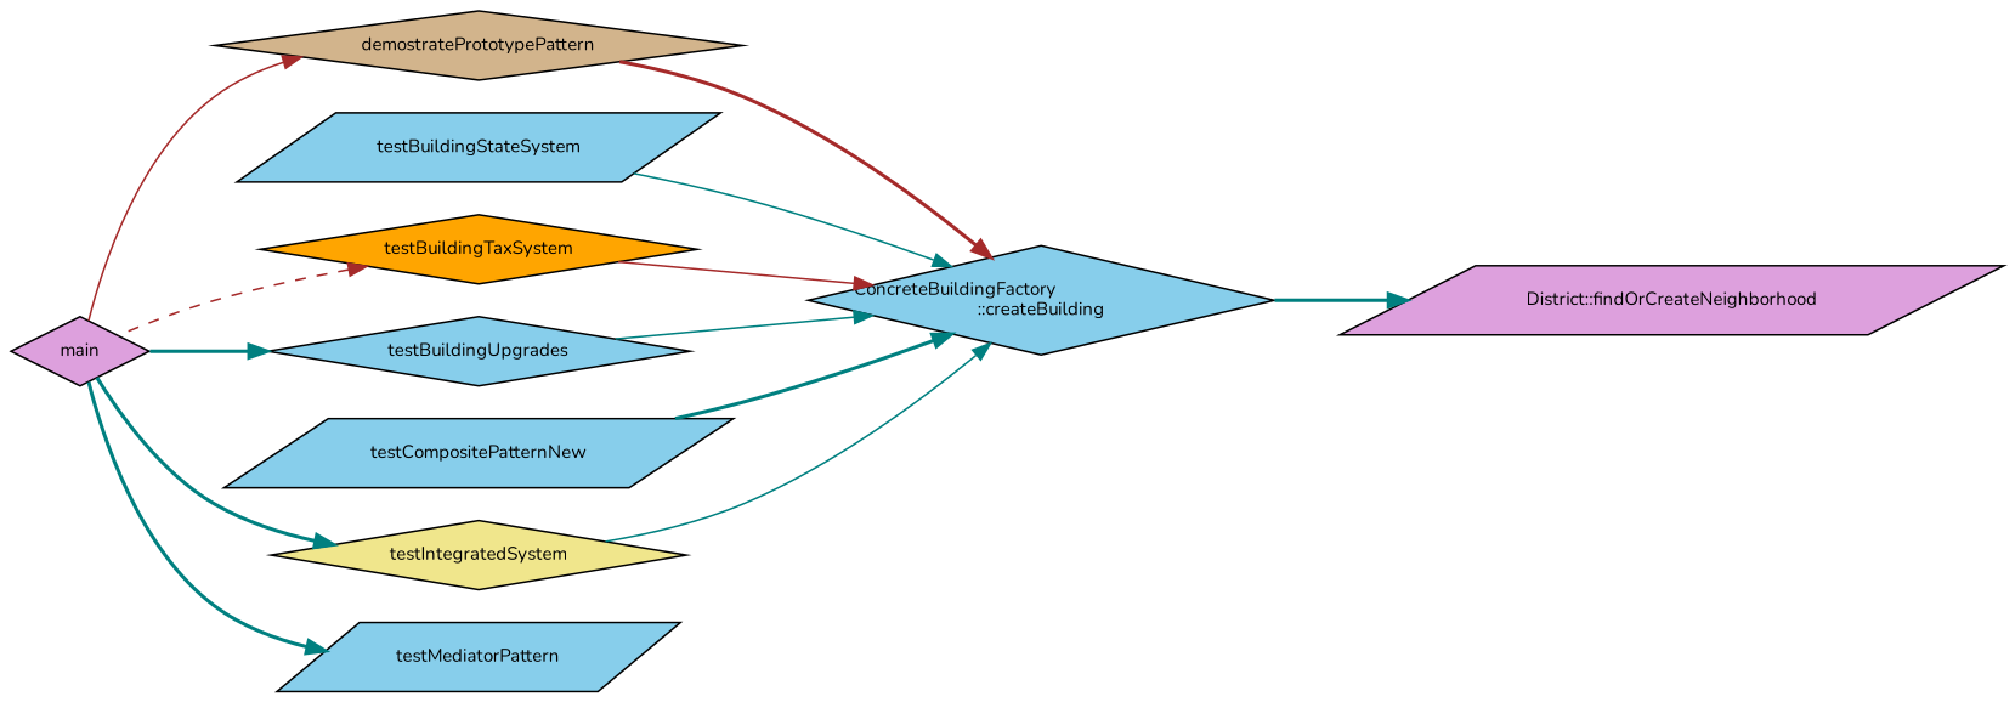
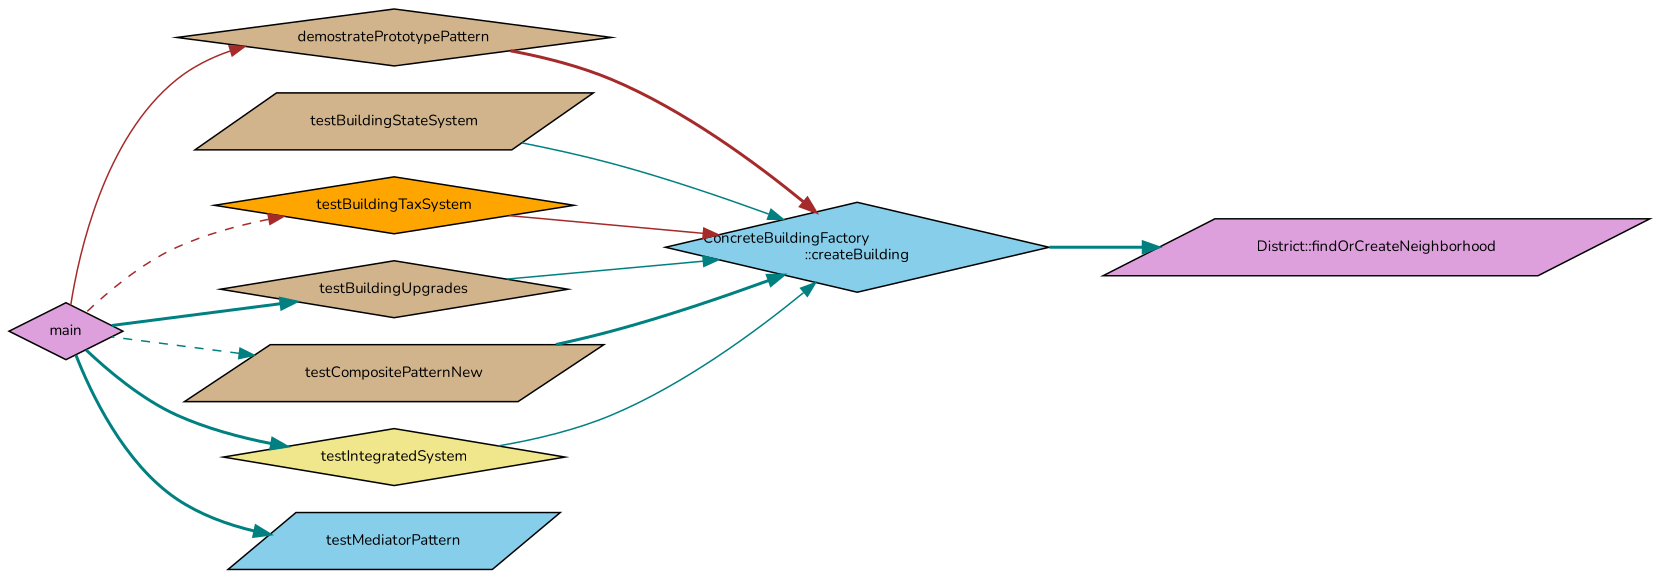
  digraph {
    fontname=Nunito
    rankdir=RL
    node [color=black fillcolor=skyblue fontname=Nunito fontsize=10 shape=diamond style=filled]
    edge [color=teal dir=back fontname=Nunito fontsize=10 labelfontname=Helvetica labelfontsize=10 style=bold]
    n1 [fillcolor=plum fontcolor=black height=0.2 label="District::findOrCreateNeighborhood" shape=parallelogram width=0.4]
    n2 [height=0.2 label="ConcreteBuildingFactory\l::createBuilding" width=0.4]
    n3 [fillcolor=tan height=0.2 label=demostratePrototypePattern width=0.4]
-   n4 [height=0.2 label=testBuildingStateSystem shape=parallelogram width=0.4]
+   n4 [fillcolor=tan height=0.2 label=testBuildingStateSystem shape=parallelogram width=0.4]
    n5 [fillcolor=orange height=0.2 label=testBuildingTaxSystem width=0.4]
-   n6 [height=0.2 label=testBuildingUpgrades width=0.4]
-   n7 [height=0.2 label=testCompositePatternNew shape=parallelogram width=0.4]
+   n6 [fillcolor=tan height=0.2 label=testBuildingUpgrades width=0.4]
+   n7 [fillcolor=tan height=0.2 label=testCompositePatternNew shape=parallelogram width=0.4]
    n8 [fillcolor=khaki height=0.2 label=testIntegratedSystem width=0.4]
    n9 [fillcolor=plum height=0.2 label=main width=0.4]
    n10 [height=0.2 label=testMediatorPattern shape=parallelogram width=0.4]
    n1 -> n2
    n2 -> n3 [color=brown]
    n2 -> n4 [style=solid]
    n2 -> n5 [color=brown style=solid]
    n2 -> n6 [style=solid]
    n2 -> n7
    n2 -> n8 [style=solid]
    n3 -> n9 [color=brown style=solid]
    n5 -> n9 [color=brown style=dashed]
    n6 -> n9
+   n7 -> n9 [style=dashed]
    n8 -> n9
    n10 -> n9
  }
